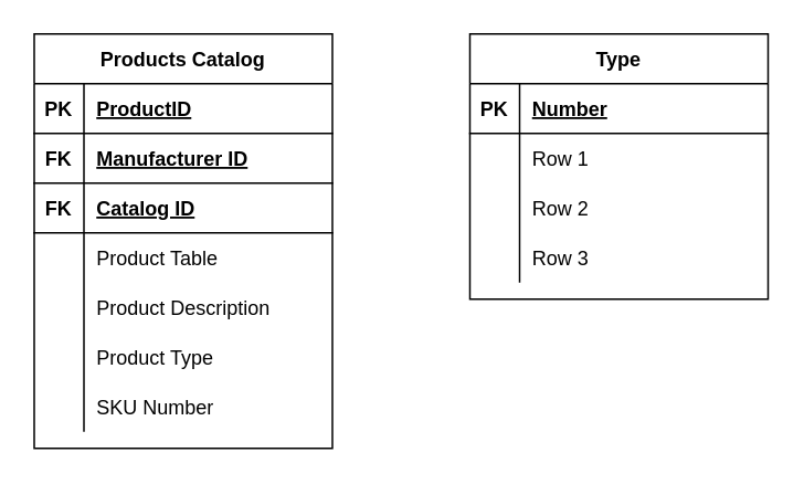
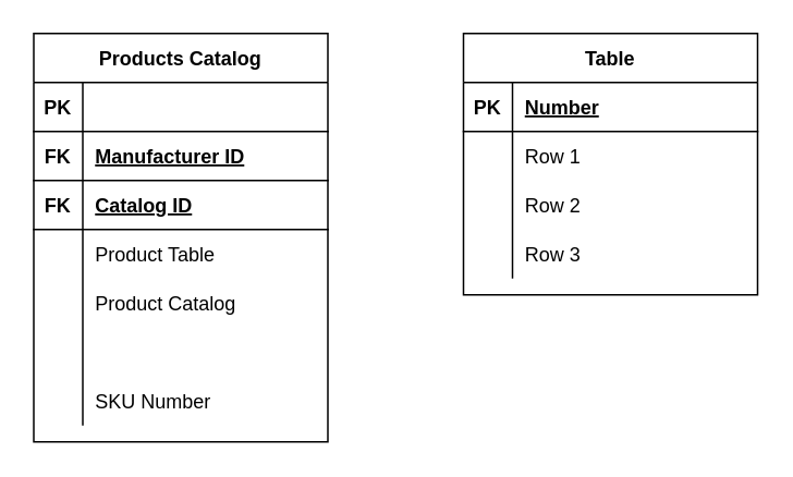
  <mxCell id="0" />
  <mxCell id="1" parent="0" />
  <mxCell id="2" value="Products Catalog" style="shape=table;startSize=30;container=1;collapsible=1;childLayout=tableLayout;fixedRows=1;rowLines=0;fontStyle=1;align=center;resizeLast=1;" vertex="1" parent="1"><mxGeometry x="20" y="20" width="180" height="250" as="geometry" /></mxCell>
  <mxCell id="3" value="" style="shape=partialRectangle;collapsible=0;dropTarget=0;pointerEvents=0;fillColor=none;top=0;left=0;bottom=1;right=0;points=[[0,0.5],[1,0.5]];portConstraint=eastwest;" vertex="1" parent="2"><mxGeometry y="30" width="180" height="30" as="geometry" /></mxCell>
  <mxCell id="4" value="PK" style="shape=partialRectangle;connectable=0;fillColor=none;top=0;left=0;bottom=0;right=0;fontStyle=1;overflow=hidden;" vertex="1" parent="3"><mxGeometry width="30" height="30" as="geometry" /></mxCell>
- <mxCell id="5" value="ProductID" style="shape=partialRectangle;connectable=0;fillColor=none;top=0;left=0;bottom=0;right=0;align=left;spacingLeft=6;fontStyle=5;overflow=hidden;" vertex="1" parent="3"><mxGeometry x="30" width="150" height="30" as="geometry" /></mxCell>
  <mxCell id="6" style="shape=partialRectangle;collapsible=0;dropTarget=0;pointerEvents=0;fillColor=none;top=0;left=0;bottom=1;right=0;points=[[0,0.5],[1,0.5]];portConstraint=eastwest;" vertex="1" parent="2"><mxGeometry y="60" width="180" height="30" as="geometry" /></mxCell>
  <mxCell id="7" value="FK" style="shape=partialRectangle;connectable=0;fillColor=none;top=0;left=0;bottom=0;right=0;fontStyle=1;overflow=hidden;" vertex="1" parent="6"><mxGeometry width="30" height="30" as="geometry" /></mxCell>
  <mxCell id="8" value="Manufacturer ID" style="shape=partialRectangle;connectable=0;fillColor=none;top=0;left=0;bottom=0;right=0;align=left;spacingLeft=6;fontStyle=5;overflow=hidden;" vertex="1" parent="6"><mxGeometry x="30" width="150" height="30" as="geometry" /></mxCell>
  <mxCell id="9" style="shape=partialRectangle;collapsible=0;dropTarget=0;pointerEvents=0;fillColor=none;top=0;left=0;bottom=1;right=0;points=[[0,0.5],[1,0.5]];portConstraint=eastwest;" vertex="1" parent="2"><mxGeometry y="90" width="180" height="30" as="geometry" /></mxCell>
  <mxCell id="10" value="FK" style="shape=partialRectangle;connectable=0;fillColor=none;top=0;left=0;bottom=0;right=0;fontStyle=1;overflow=hidden;" vertex="1" parent="9"><mxGeometry width="30" height="30" as="geometry" /></mxCell>
  <mxCell id="11" value="Catalog ID" style="shape=partialRectangle;connectable=0;fillColor=none;top=0;left=0;bottom=0;right=0;align=left;spacingLeft=6;fontStyle=5;overflow=hidden;" vertex="1" parent="9"><mxGeometry x="30" width="150" height="30" as="geometry" /></mxCell>
  <mxCell id="12" value="" style="shape=partialRectangle;collapsible=0;dropTarget=0;pointerEvents=0;fillColor=none;top=0;left=0;bottom=0;right=0;points=[[0,0.5],[1,0.5]];portConstraint=eastwest;" vertex="1" parent="2"><mxGeometry y="120" width="180" height="30" as="geometry" /></mxCell>
  <mxCell id="13" value="" style="shape=partialRectangle;connectable=0;fillColor=none;top=0;left=0;bottom=0;right=0;editable=1;overflow=hidden;" vertex="1" parent="12"><mxGeometry width="30" height="30" as="geometry" /></mxCell>
  <mxCell id="14" value="Product Table" style="shape=partialRectangle;connectable=0;fillColor=none;top=0;left=0;bottom=0;right=0;align=left;spacingLeft=6;overflow=hidden;" vertex="1" parent="12"><mxGeometry x="30" width="150" height="30" as="geometry" /></mxCell>
  <mxCell id="15" value="" style="shape=partialRectangle;collapsible=0;dropTarget=0;pointerEvents=0;fillColor=none;top=0;left=0;bottom=0;right=0;points=[[0,0.5],[1,0.5]];portConstraint=eastwest;" vertex="1" parent="2"><mxGeometry y="150" width="180" height="30" as="geometry" /></mxCell>
  <mxCell id="16" value="" style="shape=partialRectangle;connectable=0;fillColor=none;top=0;left=0;bottom=0;right=0;editable=1;overflow=hidden;" vertex="1" parent="15"><mxGeometry width="30" height="30" as="geometry" /></mxCell>
- <mxCell id="17" value="Product Description" style="shape=partialRectangle;connectable=0;fillColor=none;top=0;left=0;bottom=0;right=0;align=left;spacingLeft=6;overflow=hidden;" vertex="1" parent="15"><mxGeometry x="30" width="150" height="30" as="geometry" /></mxCell>
+ <mxCell id="17" value="Product Catalog" style="shape=partialRectangle;connectable=0;fillColor=none;top=0;left=0;bottom=0;right=0;align=left;spacingLeft=6;overflow=hidden;" vertex="1" parent="15"><mxGeometry x="30" width="150" height="30" as="geometry" /></mxCell>
  <mxCell id="18" value="" style="shape=partialRectangle;collapsible=0;dropTarget=0;pointerEvents=0;fillColor=none;top=0;left=0;bottom=0;right=0;points=[[0,0.5],[1,0.5]];portConstraint=eastwest;" vertex="1" parent="2"><mxGeometry y="180" width="180" height="30" as="geometry" /></mxCell>
  <mxCell id="19" value="" style="shape=partialRectangle;connectable=0;fillColor=none;top=0;left=0;bottom=0;right=0;editable=1;overflow=hidden;" vertex="1" parent="18"><mxGeometry width="30" height="30" as="geometry" /></mxCell>
- <mxCell id="20" value="Product Type" style="shape=partialRectangle;connectable=0;fillColor=none;top=0;left=0;bottom=0;right=0;align=left;spacingLeft=6;overflow=hidden;" vertex="1" parent="18"><mxGeometry x="30" width="150" height="30" as="geometry" /></mxCell>
  <mxCell id="21" style="shape=partialRectangle;collapsible=0;dropTarget=0;pointerEvents=0;fillColor=none;top=0;left=0;bottom=0;right=0;points=[[0,0.5],[1,0.5]];portConstraint=eastwest;" vertex="1" parent="2"><mxGeometry y="210" width="180" height="30" as="geometry" /></mxCell>
  <mxCell id="22" style="shape=partialRectangle;connectable=0;fillColor=none;top=0;left=0;bottom=0;right=0;editable=1;overflow=hidden;" vertex="1" parent="21"><mxGeometry width="30" height="30" as="geometry" /></mxCell>
  <mxCell id="23" value="SKU Number" style="shape=partialRectangle;connectable=0;fillColor=none;top=0;left=0;bottom=0;right=0;align=left;spacingLeft=6;overflow=hidden;" vertex="1" parent="21"><mxGeometry x="30" width="150" height="30" as="geometry" /></mxCell>
- <mxCell id="24" value="Type" style="shape=table;startSize=30;container=1;collapsible=1;childLayout=tableLayout;fixedRows=1;rowLines=0;fontStyle=1;align=center;resizeLast=1;" vertex="1" parent="1"><mxGeometry x="283" y="20" width="180" height="160" as="geometry" /></mxCell>
+ <mxCell id="24" value="Table" style="shape=table;startSize=30;container=1;collapsible=1;childLayout=tableLayout;fixedRows=1;rowLines=0;fontStyle=1;align=center;resizeLast=1;" vertex="1" parent="1"><mxGeometry x="283" y="20" width="180" height="160" as="geometry" /></mxCell>
  <mxCell id="25" value="" style="shape=partialRectangle;collapsible=0;dropTarget=0;pointerEvents=0;fillColor=none;top=0;left=0;bottom=1;right=0;points=[[0,0.5],[1,0.5]];portConstraint=eastwest;" vertex="1" parent="24"><mxGeometry y="30" width="180" height="30" as="geometry" /></mxCell>
  <mxCell id="26" value="PK" style="shape=partialRectangle;connectable=0;fillColor=none;top=0;left=0;bottom=0;right=0;fontStyle=1;overflow=hidden;" vertex="1" parent="25"><mxGeometry width="30" height="30" as="geometry" /></mxCell>
  <mxCell id="27" value="Number" style="shape=partialRectangle;connectable=0;fillColor=none;top=0;left=0;bottom=0;right=0;align=left;spacingLeft=6;fontStyle=5;overflow=hidden;" vertex="1" parent="25"><mxGeometry x="30" width="150" height="30" as="geometry" /></mxCell>
  <mxCell id="28" value="" style="shape=partialRectangle;collapsible=0;dropTarget=0;pointerEvents=0;fillColor=none;top=0;left=0;bottom=0;right=0;points=[[0,0.5],[1,0.5]];portConstraint=eastwest;" vertex="1" parent="24"><mxGeometry y="60" width="180" height="30" as="geometry" /></mxCell>
  <mxCell id="29" value="" style="shape=partialRectangle;connectable=0;fillColor=none;top=0;left=0;bottom=0;right=0;editable=1;overflow=hidden;" vertex="1" parent="28"><mxGeometry width="30" height="30" as="geometry" /></mxCell>
  <mxCell id="30" value="Row 1" style="shape=partialRectangle;connectable=0;fillColor=none;top=0;left=0;bottom=0;right=0;align=left;spacingLeft=6;overflow=hidden;" vertex="1" parent="28"><mxGeometry x="30" width="150" height="30" as="geometry" /></mxCell>
  <mxCell id="31" value="" style="shape=partialRectangle;collapsible=0;dropTarget=0;pointerEvents=0;fillColor=none;top=0;left=0;bottom=0;right=0;points=[[0,0.5],[1,0.5]];portConstraint=eastwest;" vertex="1" parent="24"><mxGeometry y="90" width="180" height="30" as="geometry" /></mxCell>
  <mxCell id="32" value="" style="shape=partialRectangle;connectable=0;fillColor=none;top=0;left=0;bottom=0;right=0;editable=1;overflow=hidden;" vertex="1" parent="31"><mxGeometry width="30" height="30" as="geometry" /></mxCell>
  <mxCell id="33" value="Row 2" style="shape=partialRectangle;connectable=0;fillColor=none;top=0;left=0;bottom=0;right=0;align=left;spacingLeft=6;overflow=hidden;" vertex="1" parent="31"><mxGeometry x="30" width="150" height="30" as="geometry" /></mxCell>
  <mxCell id="34" value="" style="shape=partialRectangle;collapsible=0;dropTarget=0;pointerEvents=0;fillColor=none;top=0;left=0;bottom=0;right=0;points=[[0,0.5],[1,0.5]];portConstraint=eastwest;" vertex="1" parent="24"><mxGeometry y="120" width="180" height="30" as="geometry" /></mxCell>
  <mxCell id="35" value="" style="shape=partialRectangle;connectable=0;fillColor=none;top=0;left=0;bottom=0;right=0;editable=1;overflow=hidden;" vertex="1" parent="34"><mxGeometry width="30" height="30" as="geometry" /></mxCell>
  <mxCell id="36" value="Row 3" style="shape=partialRectangle;connectable=0;fillColor=none;top=0;left=0;bottom=0;right=0;align=left;spacingLeft=6;overflow=hidden;" vertex="1" parent="34"><mxGeometry x="30" width="150" height="30" as="geometry" /></mxCell>
